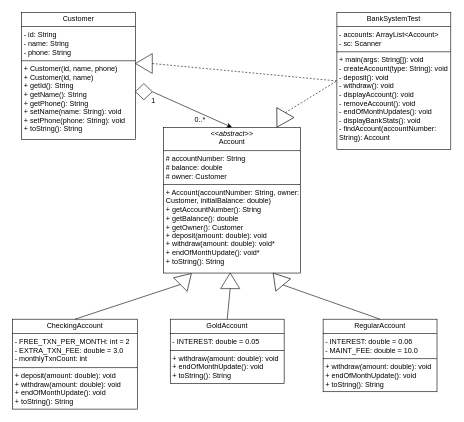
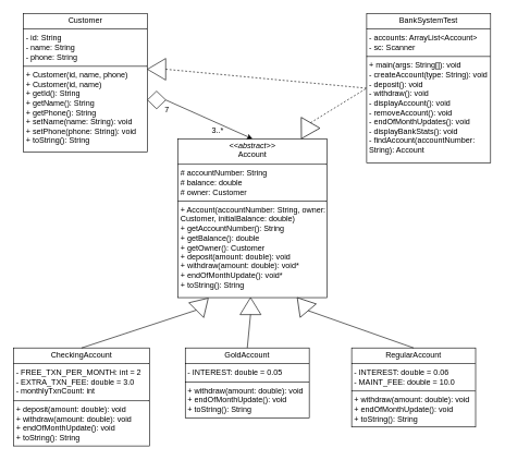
  <mxCell id="0" />
  <mxCell id="1" parent="0" />
  <mxCell id="2" value="&lt;p style=&quot;margin:0px;margin-top:4px;text-align:center;&quot;&gt;Customer&lt;/p&gt;&lt;hr size=&quot;1&quot; style=&quot;border-style:solid;&quot;&gt;&lt;p style=&quot;margin:0px;margin-left:4px;&quot;&gt;- id: String&lt;/p&gt;&lt;p style=&quot;margin:0px;margin-left:4px;&quot;&gt;- name: String&lt;/p&gt;&lt;p style=&quot;margin:0px;margin-left:4px;&quot;&gt;- phone: String&lt;/p&gt;&lt;hr size=&quot;1&quot; style=&quot;border-style:solid;&quot;&gt;&lt;p style=&quot;margin:0px;margin-left:4px;&quot;&gt;+ Customer(id, name, phone)&lt;/p&gt;&lt;p style=&quot;margin:0px;margin-left:4px;&quot;&gt;+ Customer(id, name)&lt;/p&gt;&lt;p style=&quot;margin:0px;margin-left:4px;&quot;&gt;+ getId(): String&amp;nbsp;&lt;/p&gt;&lt;p style=&quot;margin:0px;margin-left:4px;&quot;&gt;+ getName(): String&lt;/p&gt;&lt;p style=&quot;margin:0px;margin-left:4px;&quot;&gt;+ getPhone(): String&lt;/p&gt;&lt;p style=&quot;margin:0px;margin-left:4px;&quot;&gt;+ setName(name: String): void&lt;/p&gt;&lt;p style=&quot;margin:0px;margin-left:4px;&quot;&gt;+ setPhone(phone: String): void&lt;/p&gt;&lt;p style=&quot;margin:0px;margin-left:4px;&quot;&gt;+ toString(): String&lt;/p&gt;" style="verticalAlign=top;align=left;overflow=fill;html=1;whiteSpace=wrap;" vertex="1" parent="1"><mxGeometry x="35" y="20" width="190" height="212" as="geometry" /></mxCell>
  <mxCell id="3" value="&lt;p style=&quot;margin:0px;margin-top:4px;text-align:center;&quot;&gt;&lt;i&gt;&amp;lt;&amp;lt;abstract&amp;gt;&amp;gt;&lt;/i&gt;&lt;br&gt;Account&lt;/p&gt;&lt;hr size=&quot;1&quot; style=&quot;border-style:solid;&quot;&gt;&lt;p style=&quot;margin:0px;margin-left:4px;&quot;&gt;# accountNumber: String&lt;br&gt;# balance: double&lt;/p&gt;&lt;p style=&quot;margin:0px;margin-left:4px;&quot;&gt;# owner: Customer&lt;/p&gt;&lt;hr size=&quot;1&quot; style=&quot;border-style:solid;&quot;&gt;&lt;p style=&quot;margin:0px;margin-left:4px;&quot;&gt;+ Account(accountNumber: String,&amp;nbsp;&lt;span style=&quot;background-color: transparent; color: light-dark(rgb(0, 0, 0), rgb(255, 255, 255));&quot;&gt;owner: Customer,&amp;nbsp;&lt;/span&gt;&lt;span style=&quot;background-color: transparent; color: light-dark(rgb(0, 0, 0), rgb(255, 255, 255));&quot;&gt;initialBalance: double)&lt;/span&gt;&lt;/p&gt;&lt;p style=&quot;margin:0px;margin-left:4px;&quot;&gt;+ getAccountNumber(): String&lt;/p&gt;&lt;p style=&quot;margin:0px;margin-left:4px;&quot;&gt;+ getBalance(): double&lt;/p&gt;&lt;p style=&quot;margin:0px;margin-left:4px;&quot;&gt;+ getOwner(): Customer&lt;/p&gt;&lt;p style=&quot;margin:0px;margin-left:4px;&quot;&gt;+ deposit(amount: double): void&lt;/p&gt;&lt;p style=&quot;margin:0px;margin-left:4px;&quot;&gt;+ withdraw(amount: double): void*&lt;/p&gt;&lt;p style=&quot;margin:0px;margin-left:4px;&quot;&gt;+ endOfMonthUpdate(): void*&lt;/p&gt;&lt;p style=&quot;margin:0px;margin-left:4px;&quot;&gt;+ toString(): String&amp;nbsp; &amp;nbsp;&amp;nbsp;&lt;/p&gt;" style="verticalAlign=top;align=left;overflow=fill;html=1;whiteSpace=wrap;" vertex="1" parent="1"><mxGeometry x="272" y="212" width="228" height="243" as="geometry" /></mxCell>
  <mxCell id="4" value="&lt;p style=&quot;margin:0px;margin-top:4px;text-align:center;&quot;&gt;RegularAccount&lt;/p&gt;&lt;hr size=&quot;1&quot; style=&quot;border-style:solid;&quot;&gt;&lt;p style=&quot;margin:0px;margin-left:4px;&quot;&gt;- INTEREST: double = 0.06&lt;/p&gt;&lt;p style=&quot;margin:0px;margin-left:4px;&quot;&gt;- MAINT_FEE: double = 10.0&lt;/p&gt;&lt;hr size=&quot;1&quot; style=&quot;border-style:solid;&quot;&gt;&lt;p style=&quot;margin:0px;margin-left:4px;&quot;&gt;+ withdraw(amount: double): void&lt;/p&gt;&lt;p style=&quot;margin:0px;margin-left:4px;&quot;&gt;+ endOfMonthUpdate(): void&lt;/p&gt;&lt;p style=&quot;margin:0px;margin-left:4px;&quot;&gt;+ toString(): String&lt;/p&gt;" style="verticalAlign=top;align=left;overflow=fill;html=1;whiteSpace=wrap;" vertex="1" parent="1"><mxGeometry x="538" y="532" width="190" height="121" as="geometry" /></mxCell>
  <mxCell id="5" value="&lt;p style=&quot;margin:0px;margin-top:4px;text-align:center;&quot;&gt;GoldAccount&lt;/p&gt;&lt;hr size=&quot;1&quot; style=&quot;border-style:solid;&quot;&gt;&lt;p style=&quot;margin:0px;margin-left:4px;&quot;&gt;- INTEREST: double = 0.05&lt;/p&gt;&lt;hr size=&quot;1&quot; style=&quot;border-style:solid;&quot;&gt;&lt;p style=&quot;margin:0px;margin-left:4px;&quot;&gt;+ withdraw(amount: double): void&lt;/p&gt;&lt;p style=&quot;margin:0px;margin-left:4px;&quot;&gt;+ endOfMonthUpdate(): void&lt;/p&gt;&lt;p style=&quot;margin:0px;margin-left:4px;&quot;&gt;+ toString(): String&lt;/p&gt;" style="verticalAlign=top;align=left;overflow=fill;html=1;whiteSpace=wrap;" vertex="1" parent="1"><mxGeometry x="283" y="532" width="190" height="107" as="geometry" /></mxCell>
  <mxCell id="6" value="&lt;p style=&quot;margin:0px;margin-top:4px;text-align:center;&quot;&gt;CheckingAccount&lt;/p&gt;&lt;hr size=&quot;1&quot; style=&quot;border-style:solid;&quot;&gt;&lt;p style=&quot;margin:0px;margin-left:4px;&quot;&gt;- FREE_TXN_PER_MONTH: int = 2&lt;/p&gt;&lt;p style=&quot;margin:0px;margin-left:4px;&quot;&gt;- EXTRA_TXN_FEE: double = 3.0&lt;/p&gt;&lt;p style=&quot;margin:0px;margin-left:4px;&quot;&gt;- monthlyTxnCount: int&lt;/p&gt;&lt;hr size=&quot;1&quot; style=&quot;border-style:solid;&quot;&gt;&lt;p style=&quot;margin:0px;margin-left:4px;&quot;&gt;+ deposit(amount: double): void&lt;/p&gt;&lt;p style=&quot;margin:0px;margin-left:4px;&quot;&gt;+ withdraw(amount: double): void&lt;/p&gt;&lt;p style=&quot;margin:0px;margin-left:4px;&quot;&gt;+ endOfMonthUpdate(): void&lt;/p&gt;&lt;p style=&quot;margin:0px;margin-left:4px;&quot;&gt;+ toString(): String&lt;/p&gt;" style="verticalAlign=top;align=left;overflow=fill;html=1;whiteSpace=wrap;" vertex="1" parent="1"><mxGeometry x="20" y="532" width="208" height="150" as="geometry" /></mxCell>
  <mxCell id="7" value="&lt;p style=&quot;margin:0px;margin-top:4px;text-align:center;&quot;&gt;BankSystemTest&lt;/p&gt;&lt;hr size=&quot;1&quot; style=&quot;border-style:solid;&quot;&gt;&lt;p style=&quot;margin:0px;margin-left:4px;&quot;&gt;- accounts: ArrayList&amp;lt;Account&amp;gt;&lt;br&gt;- sc: Scanner&amp;nbsp; &amp;nbsp;&lt;/p&gt;&lt;hr size=&quot;1&quot; style=&quot;border-style:solid;&quot;&gt;&lt;p style=&quot;margin:0px;margin-left:4px;&quot;&gt;+ main(args: String[]): void&lt;/p&gt;&lt;p style=&quot;margin:0px;margin-left:4px;&quot;&gt;- createAccount(type: String): void&lt;/p&gt;&lt;p style=&quot;margin:0px;margin-left:4px;&quot;&gt;- deposit(): void&lt;/p&gt;&lt;p style=&quot;margin:0px;margin-left:4px;&quot;&gt;- withdraw(): void&lt;/p&gt;&lt;p style=&quot;margin:0px;margin-left:4px;&quot;&gt;- displayAccount(): void&lt;/p&gt;&lt;p style=&quot;margin:0px;margin-left:4px;&quot;&gt;- removeAccount(): void&lt;/p&gt;&lt;p style=&quot;margin:0px;margin-left:4px;&quot;&gt;- endOfMonthUpdates(): void&lt;/p&gt;&lt;p style=&quot;margin:0px;margin-left:4px;&quot;&gt;- displayBankStats(): void&lt;/p&gt;&lt;p style=&quot;margin:0px;margin-left:4px;&quot;&gt;- findAccount(accountNumber: String): Account&lt;/p&gt;" style="verticalAlign=top;align=left;overflow=fill;html=1;whiteSpace=wrap;" vertex="1" parent="1"><mxGeometry x="561" y="20" width="190" height="229" as="geometry" /></mxCell>
  <mxCell id="8" value="" style="triangle;whiteSpace=wrap;html=1;rotation=-45;" vertex="1" parent="1"><mxGeometry x="296" y="449" width="26" height="32" as="geometry" /></mxCell>
  <mxCell id="9" value="" style="triangle;whiteSpace=wrap;html=1;rotation=-90;" vertex="1" parent="1"><mxGeometry x="370" y="452" width="26" height="32" as="geometry" /></mxCell>
  <mxCell id="10" value="" style="triangle;whiteSpace=wrap;html=1;rotation=-130;" vertex="1" parent="1"><mxGeometry x="450" y="449" width="26" height="32" as="geometry" /></mxCell>
  <mxCell id="11" value="" style="endArrow=none;html=1;rounded=0;exitX=0.5;exitY=0;exitDx=0;exitDy=0;entryX=0;entryY=0.5;entryDx=0;entryDy=0;" edge="1" parent="1" source="6" target="8"><mxGeometry width="50" height="50" relative="1" as="geometry"><mxPoint x="145" y="502" as="sourcePoint" /><mxPoint x="195" y="452" as="targetPoint" /></mxGeometry></mxCell>
  <mxCell id="12" value="" style="endArrow=none;html=1;rounded=0;exitX=0.5;exitY=0;exitDx=0;exitDy=0;entryX=0;entryY=0.5;entryDx=0;entryDy=0;" edge="1" parent="1" source="5" target="9"><mxGeometry width="50" height="50" relative="1" as="geometry"><mxPoint x="145" y="502" as="sourcePoint" /><mxPoint x="195" y="452" as="targetPoint" /></mxGeometry></mxCell>
  <mxCell id="13" value="" style="endArrow=none;html=1;rounded=0;exitX=0.5;exitY=0;exitDx=0;exitDy=0;entryX=0;entryY=0.5;entryDx=0;entryDy=0;" edge="1" parent="1" source="4" target="10"><mxGeometry width="50" height="50" relative="1" as="geometry"><mxPoint x="145" y="502" as="sourcePoint" /><mxPoint x="195" y="452" as="targetPoint" /></mxGeometry></mxCell>
  <mxCell id="14" value="" style="rhombus;whiteSpace=wrap;html=1;" vertex="1" parent="1"><mxGeometry x="225" y="139" width="28" height="27" as="geometry" /></mxCell>
  <mxCell id="15" value="" style="endArrow=classic;html=1;rounded=0;exitX=1;exitY=0.5;exitDx=0;exitDy=0;entryX=0.5;entryY=0;entryDx=0;entryDy=0;" edge="1" parent="1" source="14" target="3"><mxGeometry width="50" height="50" relative="1" as="geometry"><mxPoint x="297" y="221" as="sourcePoint" /><mxPoint x="347" y="171" as="targetPoint" /></mxGeometry></mxCell>
  <mxCell id="16" value="" style="triangle;whiteSpace=wrap;html=1;rotation=120;" vertex="1" parent="1"><mxGeometry x="454" y="183" width="28" height="33" as="geometry" /></mxCell>
  <mxCell id="17" value="" style="triangle;whiteSpace=wrap;html=1;rotation=-180;" vertex="1" parent="1"><mxGeometry x="224.999" y="89.004" width="28" height="33" as="geometry" /></mxCell>
  <mxCell id="18" value="" style="endArrow=none;dashed=1;html=1;rounded=0;exitX=0;exitY=0.5;exitDx=0;exitDy=0;entryX=0;entryY=0.5;entryDx=0;entryDy=0;" edge="1" parent="1" source="17" target="7"><mxGeometry width="50" height="50" relative="1" as="geometry"><mxPoint x="297" y="221" as="sourcePoint" /><mxPoint x="347" y="171" as="targetPoint" /></mxGeometry></mxCell>
  <mxCell id="19" value="" style="endArrow=none;dashed=1;html=1;rounded=0;exitX=0;exitY=0.5;exitDx=0;exitDy=0;entryX=0;entryY=0.5;entryDx=0;entryDy=0;" edge="1" parent="1" source="16" target="7"><mxGeometry width="50" height="50" relative="1" as="geometry"><mxPoint x="297" y="221" as="sourcePoint" /><mxPoint x="347" y="171" as="targetPoint" /></mxGeometry></mxCell>
- <mxCell id="20" value="1" style="text;html=1;align=center;verticalAlign=middle;whiteSpace=wrap;rounded=0;" vertex="1" parent="1"><mxGeometry x="225" y="153" width="60" height="30" as="geometry" /></mxCell>
- <mxCell id="21" value="0..*" style="text;html=1;align=center;verticalAlign=middle;whiteSpace=wrap;rounded=0;" vertex="1" parent="1"><mxGeometry x="303" y="184.5" width="60" height="30" as="geometry" /></mxCell>
+ <mxCell id="20" value="7" style="text;html=1;align=center;verticalAlign=middle;whiteSpace=wrap;rounded=0;" vertex="1" parent="1"><mxGeometry x="225" y="153" width="60" height="30" as="geometry" /></mxCell>
+ <mxCell id="21" value="3..*" style="text;html=1;align=center;verticalAlign=middle;whiteSpace=wrap;rounded=0;" vertex="1" parent="1"><mxGeometry x="303" y="184.5" width="60" height="30" as="geometry" /></mxCell>
